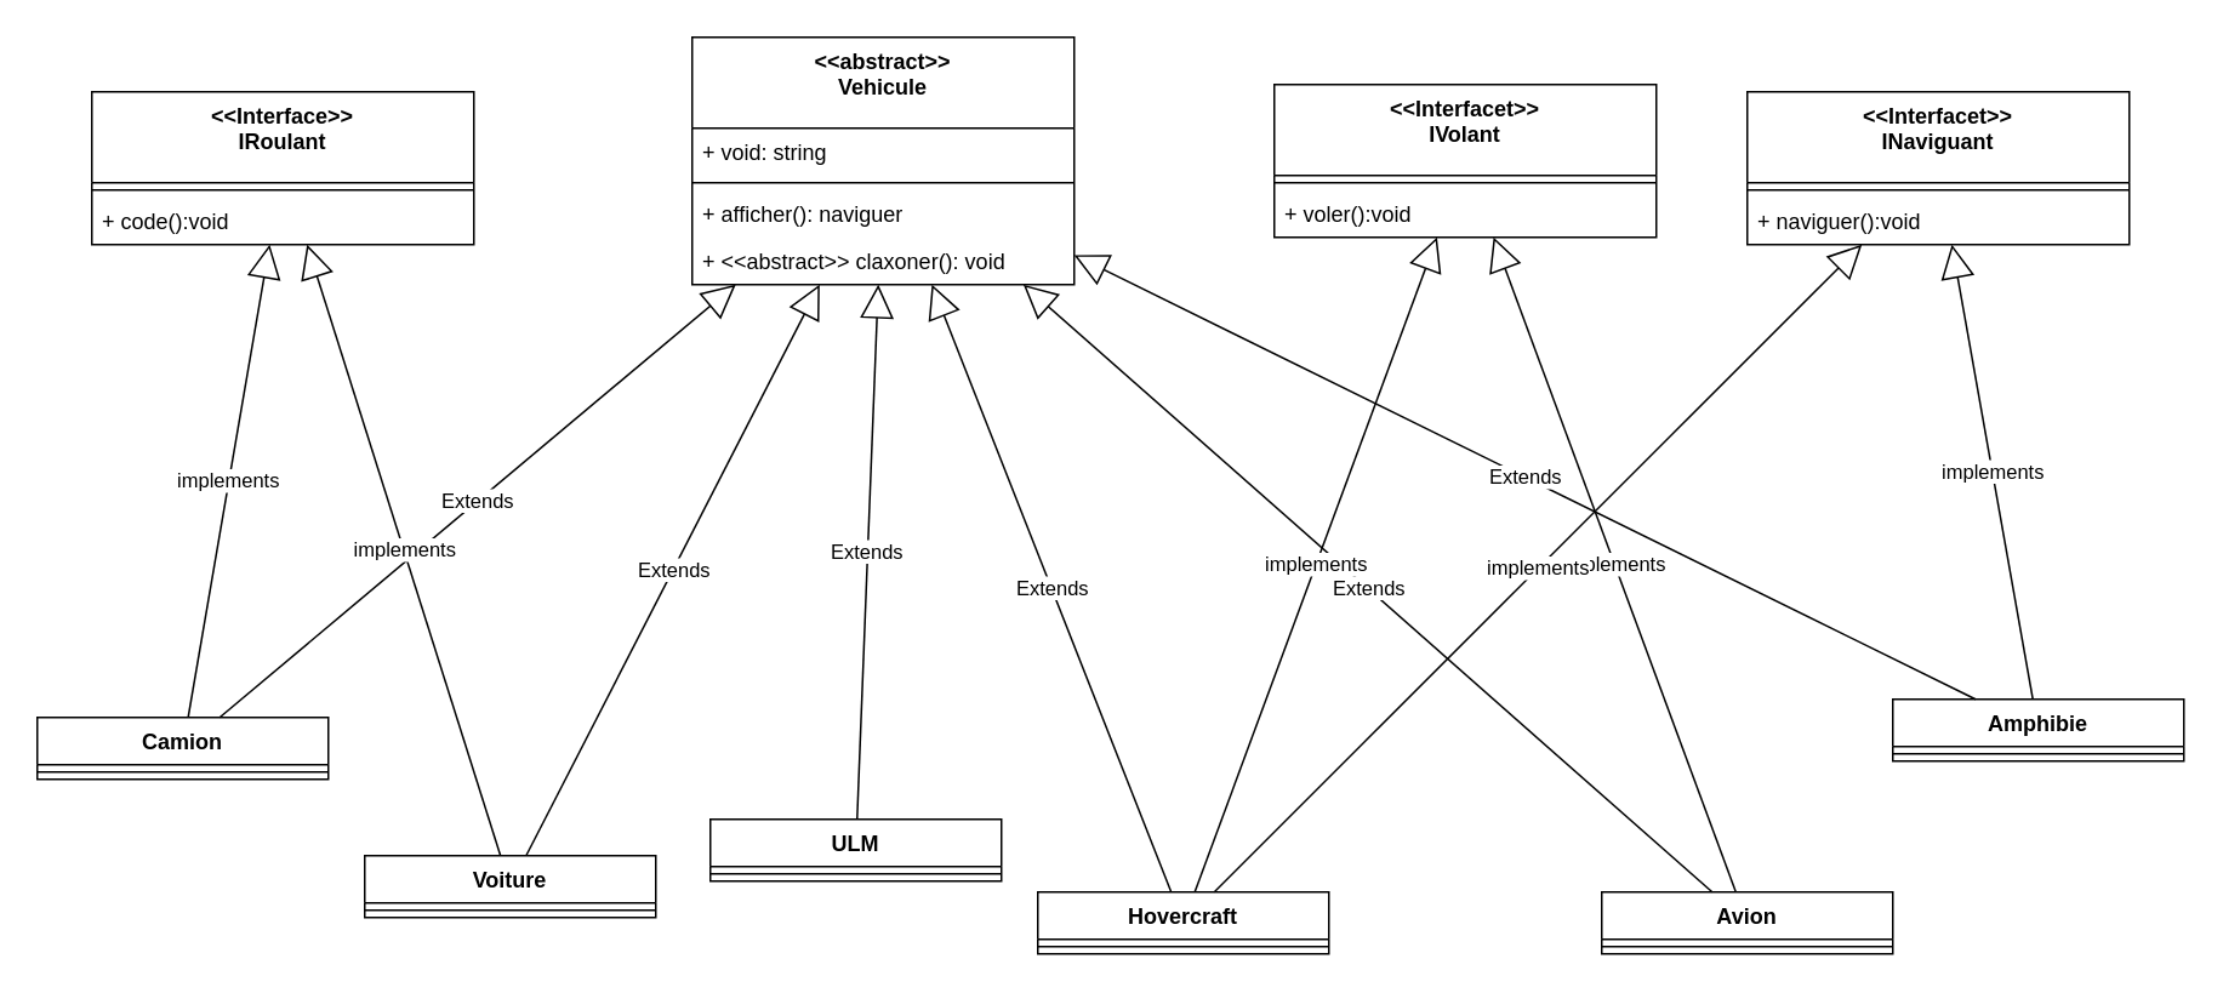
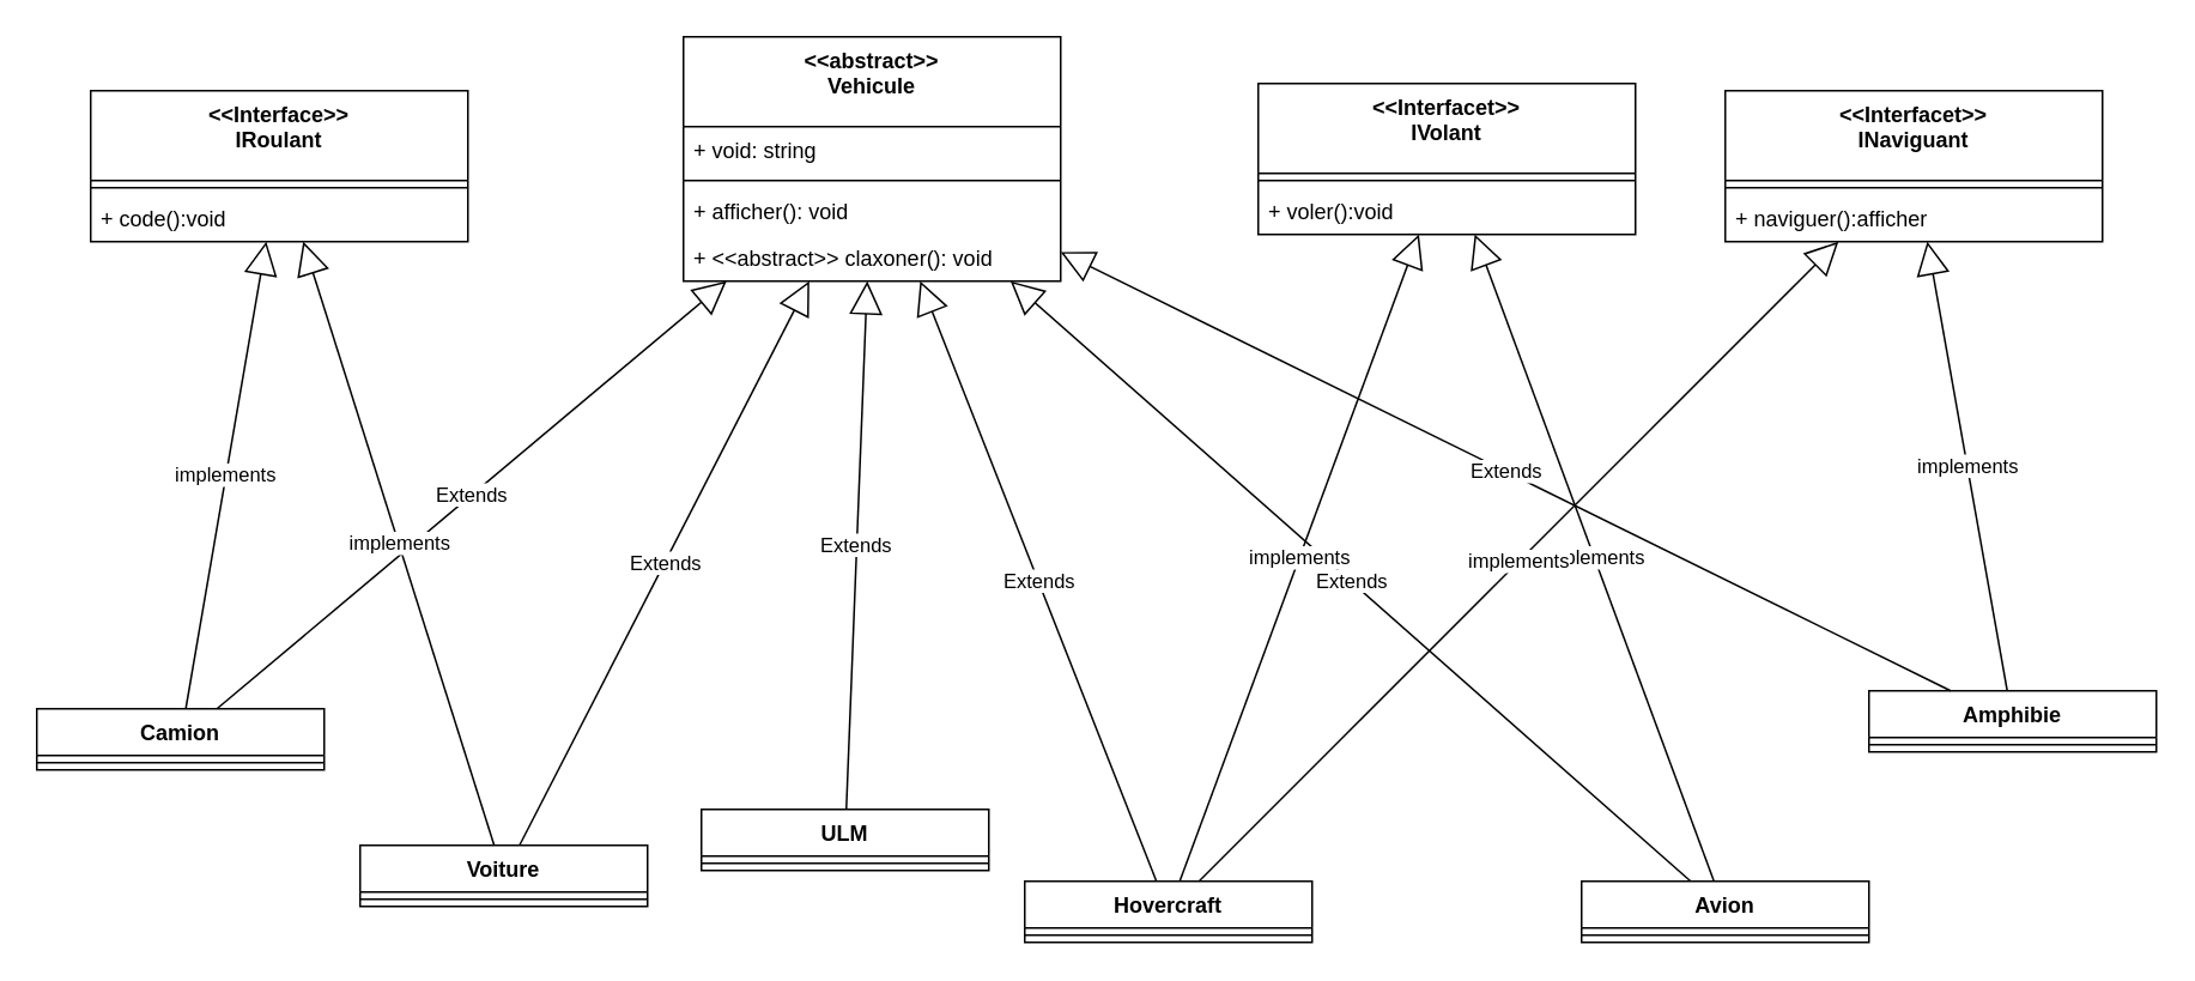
  <mxCell id="0" />
  <mxCell id="1" parent="0" />
  <mxCell id="2" value="Amphibie" style="swimlane;fontStyle=1;align=center;verticalAlign=top;childLayout=stackLayout;horizontal=1;startSize=26;horizontalStack=0;resizeParent=1;resizeParentMax=0;resizeLast=0;collapsible=1;marginBottom=0;" parent="1" vertex="1"><mxGeometry x="1040" y="384" width="160" height="34" as="geometry" /></mxCell>
  <mxCell id="3" value="" style="line;strokeWidth=1;fillColor=none;align=left;verticalAlign=middle;spacingTop=-1;spacingLeft=3;spacingRight=3;rotatable=0;labelPosition=right;points=[];portConstraint=eastwest;strokeColor=inherit;" parent="2" vertex="1"><mxGeometry y="26" width="160" height="8" as="geometry" /></mxCell>
  <mxCell id="4" value="Avion" style="swimlane;fontStyle=1;align=center;verticalAlign=top;childLayout=stackLayout;horizontal=1;startSize=26;horizontalStack=0;resizeParent=1;resizeParentMax=0;resizeLast=0;collapsible=1;marginBottom=0;" parent="1" vertex="1"><mxGeometry x="880" y="490" width="160" height="34" as="geometry" /></mxCell>
  <mxCell id="5" value="" style="line;strokeWidth=1;fillColor=none;align=left;verticalAlign=middle;spacingTop=-1;spacingLeft=3;spacingRight=3;rotatable=0;labelPosition=right;points=[];portConstraint=eastwest;strokeColor=inherit;" parent="4" vertex="1"><mxGeometry y="26" width="160" height="8" as="geometry" /></mxCell>
  <mxCell id="6" value="Camion" style="swimlane;fontStyle=1;align=center;verticalAlign=top;childLayout=stackLayout;horizontal=1;startSize=26;horizontalStack=0;resizeParent=1;resizeParentMax=0;resizeLast=0;collapsible=1;marginBottom=0;" parent="1" vertex="1"><mxGeometry x="20" y="394" width="160" height="34" as="geometry" /></mxCell>
  <mxCell id="7" value="" style="line;strokeWidth=1;fillColor=none;align=left;verticalAlign=middle;spacingTop=-1;spacingLeft=3;spacingRight=3;rotatable=0;labelPosition=right;points=[];portConstraint=eastwest;strokeColor=inherit;" parent="6" vertex="1"><mxGeometry y="26" width="160" height="8" as="geometry" /></mxCell>
  <mxCell id="8" value="ULM" style="swimlane;fontStyle=1;align=center;verticalAlign=top;childLayout=stackLayout;horizontal=1;startSize=26;horizontalStack=0;resizeParent=1;resizeParentMax=0;resizeLast=0;collapsible=1;marginBottom=0;" parent="1" vertex="1"><mxGeometry x="390" y="450" width="160" height="34" as="geometry" /></mxCell>
  <mxCell id="9" value="" style="line;strokeWidth=1;fillColor=none;align=left;verticalAlign=middle;spacingTop=-1;spacingLeft=3;spacingRight=3;rotatable=0;labelPosition=right;points=[];portConstraint=eastwest;strokeColor=inherit;" parent="8" vertex="1"><mxGeometry y="26" width="160" height="8" as="geometry" /></mxCell>
  <mxCell id="10" value="Voiture" style="swimlane;fontStyle=1;align=center;verticalAlign=top;childLayout=stackLayout;horizontal=1;startSize=26;horizontalStack=0;resizeParent=1;resizeParentMax=0;resizeLast=0;collapsible=1;marginBottom=0;" parent="1" vertex="1"><mxGeometry x="200" y="470" width="160" height="34" as="geometry" /></mxCell>
  <mxCell id="11" value="" style="line;strokeWidth=1;fillColor=none;align=left;verticalAlign=middle;spacingTop=-1;spacingLeft=3;spacingRight=3;rotatable=0;labelPosition=right;points=[];portConstraint=eastwest;strokeColor=inherit;" parent="10" vertex="1"><mxGeometry y="26" width="160" height="8" as="geometry" /></mxCell>
  <mxCell id="12" value="Hovercraft" style="swimlane;fontStyle=1;align=center;verticalAlign=top;childLayout=stackLayout;horizontal=1;startSize=26;horizontalStack=0;resizeParent=1;resizeParentMax=0;resizeLast=0;collapsible=1;marginBottom=0;" parent="1" vertex="1"><mxGeometry x="570" y="490" width="160" height="34" as="geometry" /></mxCell>
  <mxCell id="13" value="" style="line;strokeWidth=1;fillColor=none;align=left;verticalAlign=middle;spacingTop=-1;spacingLeft=3;spacingRight=3;rotatable=0;labelPosition=right;points=[];portConstraint=eastwest;strokeColor=inherit;" parent="12" vertex="1"><mxGeometry y="26" width="160" height="8" as="geometry" /></mxCell>
  <mxCell id="14" value="Extends" style="endArrow=block;endSize=16;endFill=0;html=1;" parent="1" source="6" target="20" edge="1"><mxGeometry width="160" relative="1" as="geometry"><mxPoint x="520" y="400" as="sourcePoint" /><mxPoint x="335.537" y="234" as="targetPoint" /></mxGeometry></mxCell>
  <mxCell id="15" value="Extends" style="endArrow=block;endSize=16;endFill=0;html=1;" parent="1" source="10" target="20" edge="1"><mxGeometry width="160" relative="1" as="geometry"><mxPoint x="162.174" y="404" as="sourcePoint" /><mxPoint x="380.377" y="234" as="targetPoint" /></mxGeometry></mxCell>
  <mxCell id="16" value="Extends" style="endArrow=block;endSize=16;endFill=0;html=1;" parent="1" source="8" target="20" edge="1"><mxGeometry width="160" relative="1" as="geometry"><mxPoint x="306.154" y="480" as="sourcePoint" /><mxPoint x="412.215" y="234" as="targetPoint" /></mxGeometry></mxCell>
  <mxCell id="17" value="Extends" style="endArrow=block;endSize=16;endFill=0;html=1;" parent="1" source="4" target="20" edge="1"><mxGeometry width="160" relative="1" as="geometry"><mxPoint x="473.75" y="460" as="sourcePoint" /><mxPoint x="473.945" y="234" as="targetPoint" /></mxGeometry></mxCell>
  <mxCell id="18" value="Extends" style="endArrow=block;endSize=16;endFill=0;html=1;" parent="1" source="2" target="20" edge="1"><mxGeometry width="160" relative="1" as="geometry"><mxPoint x="602.857" y="360" as="sourcePoint" /><mxPoint x="480" y="213.833" as="targetPoint" /></mxGeometry></mxCell>
  <mxCell id="19" value="Extends" style="endArrow=block;endSize=16;endFill=0;html=1;" parent="1" source="12" target="20" edge="1"><mxGeometry width="160" relative="1" as="geometry"><mxPoint x="800" y="392.244" as="sourcePoint" /><mxPoint x="437.037" y="234" as="targetPoint" /></mxGeometry></mxCell>
  <mxCell id="20" value="&lt;&lt;abstract&gt;&gt;&#10;Vehicule" style="swimlane;fontStyle=1;align=center;verticalAlign=top;childLayout=stackLayout;horizontal=1;startSize=50;horizontalStack=0;resizeParent=1;resizeParentMax=0;resizeLast=0;collapsible=1;marginBottom=0;" parent="1" vertex="1"><mxGeometry x="380" y="20" width="210" height="136" as="geometry" /></mxCell>
  <mxCell id="21" value="+ void: string" style="text;strokeColor=none;fillColor=none;align=left;verticalAlign=top;spacingLeft=4;spacingRight=4;overflow=hidden;rotatable=0;points=[[0,0.5],[1,0.5]];portConstraint=eastwest;" parent="20" vertex="1"><mxGeometry y="50" width="210" height="26" as="geometry" /></mxCell>
  <mxCell id="22" value="" style="line;strokeWidth=1;fillColor=none;align=left;verticalAlign=middle;spacingTop=-1;spacingLeft=3;spacingRight=3;rotatable=0;labelPosition=right;points=[];portConstraint=eastwest;strokeColor=inherit;" parent="20" vertex="1"><mxGeometry y="76" width="210" height="8" as="geometry" /></mxCell>
- <mxCell id="23" value="+ afficher(): naviguer" style="text;strokeColor=none;fillColor=none;align=left;verticalAlign=top;spacingLeft=4;spacingRight=4;overflow=hidden;rotatable=0;points=[[0,0.5],[1,0.5]];portConstraint=eastwest;" parent="20" vertex="1"><mxGeometry y="84" width="210" height="26" as="geometry" /></mxCell>
+ <mxCell id="23" value="+ afficher(): void" style="text;strokeColor=none;fillColor=none;align=left;verticalAlign=top;spacingLeft=4;spacingRight=4;overflow=hidden;rotatable=0;points=[[0,0.5],[1,0.5]];portConstraint=eastwest;" parent="20" vertex="1"><mxGeometry y="84" width="210" height="26" as="geometry" /></mxCell>
  <mxCell id="24" value="+ &lt;&lt;abstract&gt;&gt; claxoner(): void" style="text;strokeColor=none;fillColor=none;align=left;verticalAlign=top;spacingLeft=4;spacingRight=4;overflow=hidden;rotatable=0;points=[[0,0.5],[1,0.5]];portConstraint=eastwest;" parent="20" vertex="1"><mxGeometry y="110" width="210" height="26" as="geometry" /></mxCell>
  <mxCell id="25" value="&lt;&lt;Interface&gt;&gt;&#10;IRoulant" style="swimlane;fontStyle=1;align=center;verticalAlign=top;childLayout=stackLayout;horizontal=1;startSize=50;horizontalStack=0;resizeParent=1;resizeParentMax=0;resizeLast=0;collapsible=1;marginBottom=0;" parent="1" vertex="1"><mxGeometry x="50" y="50" width="210" height="84" as="geometry" /></mxCell>
  <mxCell id="26" value="" style="line;strokeWidth=1;fillColor=none;align=left;verticalAlign=middle;spacingTop=-1;spacingLeft=3;spacingRight=3;rotatable=0;labelPosition=right;points=[];portConstraint=eastwest;strokeColor=inherit;" parent="25" vertex="1"><mxGeometry y="50" width="210" height="8" as="geometry" /></mxCell>
  <mxCell id="27" value="+ code():void" style="text;strokeColor=none;fillColor=none;align=left;verticalAlign=top;spacingLeft=4;spacingRight=4;overflow=hidden;rotatable=0;points=[[0,0.5],[1,0.5]];portConstraint=eastwest;" parent="25" vertex="1"><mxGeometry y="58" width="210" height="26" as="geometry" /></mxCell>
  <mxCell id="28" value="&lt;&lt;Interfacet&gt;&gt;&#10;IVolant" style="swimlane;fontStyle=1;align=center;verticalAlign=top;childLayout=stackLayout;horizontal=1;startSize=50;horizontalStack=0;resizeParent=1;resizeParentMax=0;resizeLast=0;collapsible=1;marginBottom=0;" parent="1" vertex="1"><mxGeometry x="700" y="46" width="210" height="84" as="geometry" /></mxCell>
  <mxCell id="29" value="" style="line;strokeWidth=1;fillColor=none;align=left;verticalAlign=middle;spacingTop=-1;spacingLeft=3;spacingRight=3;rotatable=0;labelPosition=right;points=[];portConstraint=eastwest;strokeColor=inherit;" parent="28" vertex="1"><mxGeometry y="50" width="210" height="8" as="geometry" /></mxCell>
  <mxCell id="30" value="+ voler():void" style="text;strokeColor=none;fillColor=none;align=left;verticalAlign=top;spacingLeft=4;spacingRight=4;overflow=hidden;rotatable=0;points=[[0,0.5],[1,0.5]];portConstraint=eastwest;" parent="28" vertex="1"><mxGeometry y="58" width="210" height="26" as="geometry" /></mxCell>
  <mxCell id="31" value="&lt;&lt;Interfacet&gt;&gt;&#10;INaviguant" style="swimlane;fontStyle=1;align=center;verticalAlign=top;childLayout=stackLayout;horizontal=1;startSize=50;horizontalStack=0;resizeParent=1;resizeParentMax=0;resizeLast=0;collapsible=1;marginBottom=0;" parent="1" vertex="1"><mxGeometry x="960" y="50" width="210" height="84" as="geometry" /></mxCell>
  <mxCell id="32" value="" style="line;strokeWidth=1;fillColor=none;align=left;verticalAlign=middle;spacingTop=-1;spacingLeft=3;spacingRight=3;rotatable=0;labelPosition=right;points=[];portConstraint=eastwest;strokeColor=inherit;" parent="31" vertex="1"><mxGeometry y="50" width="210" height="8" as="geometry" /></mxCell>
- <mxCell id="33" value="+ naviguer():void" style="text;strokeColor=none;fillColor=none;align=left;verticalAlign=top;spacingLeft=4;spacingRight=4;overflow=hidden;rotatable=0;points=[[0,0.5],[1,0.5]];portConstraint=eastwest;" parent="31" vertex="1"><mxGeometry y="58" width="210" height="26" as="geometry" /></mxCell>
+ <mxCell id="33" value="+ naviguer():afficher" style="text;strokeColor=none;fillColor=none;align=left;verticalAlign=top;spacingLeft=4;spacingRight=4;overflow=hidden;rotatable=0;points=[[0,0.5],[1,0.5]];portConstraint=eastwest;" parent="31" vertex="1"><mxGeometry y="58" width="210" height="26" as="geometry" /></mxCell>
  <mxCell id="34" value="implements" style="endArrow=block;endSize=16;endFill=0;html=1;" parent="1" source="6" target="25" edge="1"><mxGeometry width="160" relative="1" as="geometry"><mxPoint x="130.263" y="404" as="sourcePoint" /><mxPoint x="413.947" y="166" as="targetPoint" /></mxGeometry></mxCell>
  <mxCell id="35" value="implements" style="endArrow=block;endSize=16;endFill=0;html=1;" parent="1" source="10" target="25" edge="1"><mxGeometry width="160" relative="1" as="geometry"><mxPoint x="112.931" y="404" as="sourcePoint" /><mxPoint x="157.759" y="144" as="targetPoint" /></mxGeometry></mxCell>
  <mxCell id="36" value="implements" style="endArrow=block;endSize=16;endFill=0;html=1;" parent="1" source="4" target="28" edge="1"><mxGeometry width="160" relative="1" as="geometry"><mxPoint x="280.809" y="480" as="sourcePoint" /><mxPoint x="177.868" y="144" as="targetPoint" /></mxGeometry></mxCell>
  <mxCell id="37" value="implements" style="endArrow=block;endSize=16;endFill=0;html=1;" parent="1" source="12" target="28" edge="1"><mxGeometry width="160" relative="1" as="geometry"><mxPoint x="729.135" y="380" as="sourcePoint" /><mxPoint x="802.212" y="140" as="targetPoint" /></mxGeometry></mxCell>
  <mxCell id="38" value="implements" style="endArrow=block;endSize=16;endFill=0;html=1;" parent="1" source="12" target="31" edge="1"><mxGeometry width="160" relative="1" as="geometry"><mxPoint x="674.978" y="500" as="sourcePoint" /><mxPoint x="800.371" y="140" as="targetPoint" /></mxGeometry></mxCell>
  <mxCell id="39" value="implements" style="endArrow=block;endSize=16;endFill=0;html=1;" parent="1" source="2" target="31" edge="1"><mxGeometry width="160" relative="1" as="geometry"><mxPoint x="700.465" y="500" as="sourcePoint" /><mxPoint x="1035.476" y="144" as="targetPoint" /></mxGeometry></mxCell>
